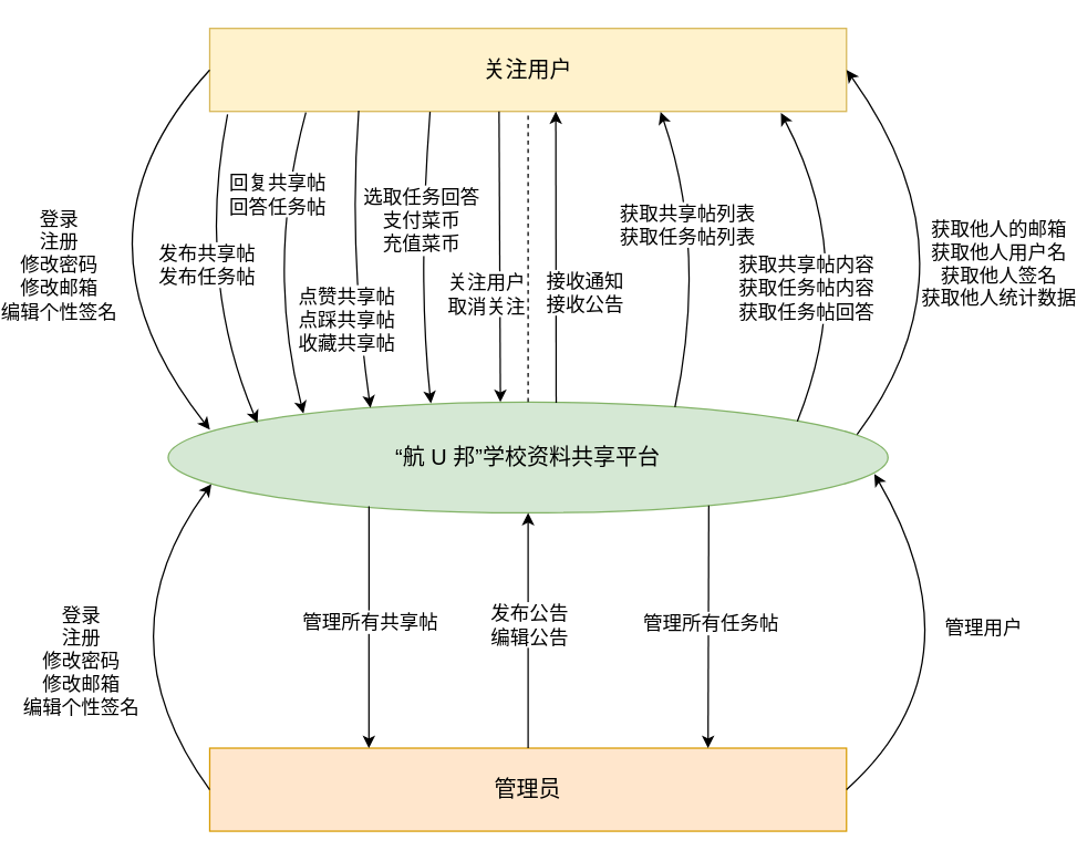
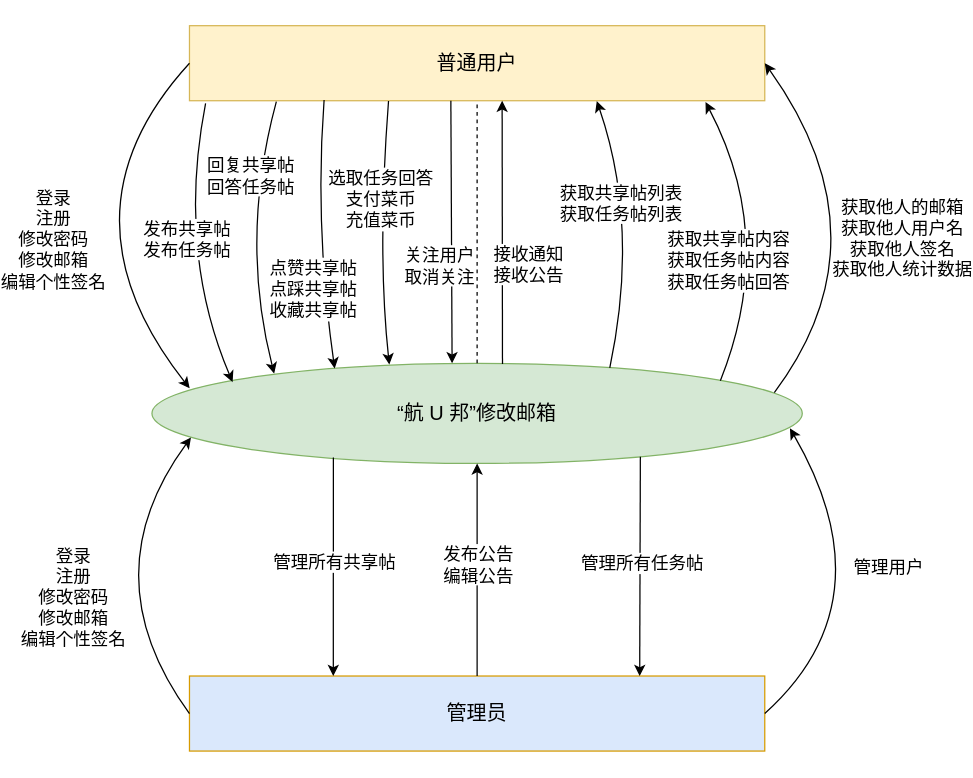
  <mxCell id="0" />
  <mxCell id="1" parent="0" />
- <mxCell id="2" value="&lt;font style=&quot;font-size: 16px;&quot;&gt;“航 U 邦”学校资料共享平台&lt;/font&gt;" style="ellipse;whiteSpace=wrap;html=1;fillColor=#d5e8d4;strokeColor=#82b366;" parent="1" vertex="1"><mxGeometry x="100" y="290" width="520" height="80" as="geometry" /></mxCell>
- <mxCell id="3" value="&lt;font style=&quot;font-size: 16px;&quot;&gt;关注用户&lt;/font&gt;" style="rounded=0;whiteSpace=wrap;html=1;fillColor=#fff2cc;strokeColor=#d6b656;" parent="1" vertex="1"><mxGeometry x="130" y="20" width="460" height="60" as="geometry" /></mxCell>
+ <mxCell id="2" value="&lt;font style=&quot;font-size: 16px;&quot;&gt;“航 U 邦”修改邮箱&lt;/font&gt;" style="ellipse;whiteSpace=wrap;html=1;fillColor=#d5e8d4;strokeColor=#82b366;" parent="1" vertex="1"><mxGeometry x="100" y="290" width="520" height="80" as="geometry" /></mxCell>
+ <mxCell id="3" value="&lt;font style=&quot;font-size: 16px;&quot;&gt;普通用户&lt;/font&gt;" style="rounded=0;whiteSpace=wrap;html=1;fillColor=#fff2cc;strokeColor=#d6b656;" parent="1" vertex="1"><mxGeometry x="130" y="20" width="460" height="60" as="geometry" /></mxCell>
  <mxCell id="4" value="" style="endArrow=none;dashed=1;html=1;rounded=0;entryX=0.5;entryY=1;entryDx=0;entryDy=0;" parent="1" source="2" target="3" edge="1"><mxGeometry width="50" height="50" relative="1" as="geometry"><mxPoint x="320" y="440" as="sourcePoint" /><mxPoint x="370" y="390" as="targetPoint" /></mxGeometry></mxCell>
  <mxCell id="5" value="" style="endArrow=classic;html=1;rounded=0;exitX=0;exitY=0.5;exitDx=0;exitDy=0;entryX=0.058;entryY=0.25;entryDx=0;entryDy=0;curved=1;entryPerimeter=0;" parent="1" source="3" target="2" edge="1"><mxGeometry width="50" height="50" relative="1" as="geometry"><mxPoint x="320" y="440" as="sourcePoint" /><mxPoint x="370" y="390" as="targetPoint" /><Array as="points"><mxPoint x="20" y="170" /></Array></mxGeometry></mxCell>
  <mxCell id="6" value="&lt;font style=&quot;font-size: 14px;&quot;&gt;登录&lt;/font&gt;&lt;div&gt;&lt;font style=&quot;font-size: 14px;&quot;&gt;注册&lt;/font&gt;&lt;/div&gt;&lt;div&gt;&lt;font style=&quot;font-size: 14px;&quot;&gt;修改密码&lt;/font&gt;&lt;/div&gt;&lt;div&gt;&lt;font style=&quot;font-size: 14px;&quot;&gt;修改邮箱&lt;/font&gt;&lt;/div&gt;&lt;div&gt;&lt;font style=&quot;font-size: 14px;&quot;&gt;编辑个性签名&lt;/font&gt;&lt;/div&gt;" style="edgeLabel;html=1;align=center;verticalAlign=middle;resizable=0;points=[];" parent="5" vertex="1" connectable="0"><mxGeometry x="-0.01" y="25" relative="1" as="geometry"><mxPoint x="-23" y="31" as="offset" /></mxGeometry></mxCell>
  <mxCell id="7" value="" style="endArrow=classic;html=1;rounded=0;entryX=1;entryY=0.5;entryDx=0;entryDy=0;curved=1;exitX=0.957;exitY=0.292;exitDx=0;exitDy=0;exitPerimeter=0;" parent="1" source="2" target="3" edge="1"><mxGeometry width="50" height="50" relative="1" as="geometry"><mxPoint x="600" y="310" as="sourcePoint" /><mxPoint x="370" y="380" as="targetPoint" /><Array as="points"><mxPoint x="690" y="190" /></Array></mxGeometry></mxCell>
  <mxCell id="8" value="&lt;div&gt;&lt;font style=&quot;font-size: 14px;&quot;&gt;获取他人的邮箱&lt;/font&gt;&lt;/div&gt;&lt;div&gt;&lt;font style=&quot;font-size: 14px;&quot;&gt;获取他人用户名&lt;/font&gt;&lt;/div&gt;&lt;div&gt;&lt;font style=&quot;font-size: 14px;&quot;&gt;获取他人签名&lt;/font&gt;&lt;/div&gt;&lt;div&gt;&lt;font style=&quot;font-size: 14px;&quot;&gt;获取他人统计数据&lt;/font&gt;&lt;/div&gt;" style="edgeLabel;html=1;align=center;verticalAlign=middle;resizable=0;points=[];" parent="7" vertex="1" connectable="0"><mxGeometry x="0.183" y="27" relative="1" as="geometry"><mxPoint x="54" y="15" as="offset" /></mxGeometry></mxCell>
  <mxCell id="9" value="" style="endArrow=classic;html=1;rounded=0;entryX=0.124;entryY=0.188;entryDx=0;entryDy=0;entryPerimeter=0;exitX=0.028;exitY=1.034;exitDx=0;exitDy=0;exitPerimeter=0;curved=1;" parent="1" source="3" target="2" edge="1"><mxGeometry width="50" height="50" relative="1" as="geometry"><mxPoint x="150" y="80" as="sourcePoint" /><mxPoint x="150" y="300" as="targetPoint" /><Array as="points"><mxPoint x="120" y="200" /></Array></mxGeometry></mxCell>
  <mxCell id="10" value="&lt;font style=&quot;font-size: 14px;&quot;&gt;发布共享帖&lt;/font&gt;&lt;div&gt;&lt;font style=&quot;font-size: 14px;&quot;&gt;发布任务帖&lt;/font&gt;&lt;/div&gt;" style="edgeLabel;html=1;align=center;verticalAlign=middle;resizable=0;points=[];" parent="9" vertex="1" connectable="0"><mxGeometry x="-0.171" y="3" relative="1" as="geometry"><mxPoint y="13" as="offset" /></mxGeometry></mxCell>
  <mxCell id="11" value="" style="endArrow=classic;html=1;rounded=0;entryX=0.188;entryY=0.102;entryDx=0;entryDy=0;curved=1;entryPerimeter=0;exitX=0.151;exitY=1.013;exitDx=0;exitDy=0;exitPerimeter=0;" parent="1" target="2" edge="1" source="3"><mxGeometry width="50" height="50" relative="1" as="geometry"><mxPoint x="174" y="80" as="sourcePoint" /><mxPoint x="221.28" y="300" as="targetPoint" /><Array as="points"><mxPoint x="170" y="190" /></Array></mxGeometry></mxCell>
  <mxCell id="12" value="&lt;font style=&quot;font-size: 14px;&quot;&gt;回复共享帖&lt;/font&gt;&lt;div&gt;&lt;font style=&quot;font-size: 14px;&quot;&gt;回答任务帖&lt;/font&gt;&lt;/div&gt;" style="edgeLabel;html=1;align=center;verticalAlign=middle;resizable=0;points=[];" parent="11" vertex="1" connectable="0"><mxGeometry x="-0.19" y="3" relative="1" as="geometry"><mxPoint y="-30" as="offset" /></mxGeometry></mxCell>
  <mxCell id="13" value="" style="endArrow=classic;html=1;rounded=0;exitX=0.234;exitY=0.991;exitDx=0;exitDy=0;exitPerimeter=0;entryX=0.281;entryY=0.052;entryDx=0;entryDy=0;entryPerimeter=0;curved=1;" parent="1" source="3" target="2" edge="1"><mxGeometry width="50" height="50" relative="1" as="geometry"><mxPoint x="251.9" y="81.08" as="sourcePoint" /><mxPoint x="266.92" y="290" as="targetPoint" /><Array as="points"><mxPoint x="230" y="180" /></Array></mxGeometry></mxCell>
  <mxCell id="14" value="&lt;font style=&quot;font-size: 14px;&quot;&gt;点赞共享帖&lt;/font&gt;&lt;div&gt;&lt;font style=&quot;font-size: 14px;&quot;&gt;点踩共享帖&lt;/font&gt;&lt;/div&gt;&lt;div&gt;&lt;font style=&quot;font-size: 14px;&quot;&gt;收藏共享帖&lt;/font&gt;&lt;/div&gt;" style="edgeLabel;html=1;align=center;verticalAlign=middle;resizable=0;points=[];" parent="13" vertex="1" connectable="0"><mxGeometry x="0.386" relative="1" as="geometry"><mxPoint x="-8" y="2" as="offset" /></mxGeometry></mxCell>
  <mxCell id="15" value="" style="endArrow=classic;html=1;rounded=0;" parent="1" edge="1"><mxGeometry width="50" height="50" relative="1" as="geometry"><mxPoint x="339" y="80" as="sourcePoint" /><mxPoint x="340" y="290" as="targetPoint" /></mxGeometry></mxCell>
  <mxCell id="16" value="&lt;font style=&quot;font-size: 14px;&quot;&gt;关注用户&lt;/font&gt;&lt;div&gt;&lt;font style=&quot;font-size: 14px;&quot;&gt;取消关注&lt;/font&gt;&lt;/div&gt;" style="edgeLabel;html=1;align=center;verticalAlign=middle;resizable=0;points=[];" parent="15" vertex="1" connectable="0"><mxGeometry x="0.193" y="-3" relative="1" as="geometry"><mxPoint x="-7" y="6" as="offset" /></mxGeometry></mxCell>
  <mxCell id="17" value="" style="endArrow=classic;html=1;rounded=0;exitX=0.346;exitY=1.004;exitDx=0;exitDy=0;exitPerimeter=0;entryX=0.365;entryY=0.012;entryDx=0;entryDy=0;entryPerimeter=0;curved=1;" parent="1" source="3" target="2" edge="1"><mxGeometry width="50" height="50" relative="1" as="geometry"><mxPoint x="310.78" y="90" as="sourcePoint" /><mxPoint x="312.68" y="297.22" as="targetPoint" /><Array as="points"><mxPoint x="280" y="200" /></Array></mxGeometry></mxCell>
  <mxCell id="18" value="&lt;font style=&quot;font-size: 14px;&quot;&gt;选取任务回答&lt;/font&gt;&lt;div&gt;&lt;font style=&quot;font-size: 14px;&quot;&gt;支付菜币&lt;/font&gt;&lt;/div&gt;&lt;div&gt;&lt;font style=&quot;font-size: 14px;&quot;&gt;充值菜币&lt;/font&gt;&lt;/div&gt;" style="edgeLabel;html=1;align=center;verticalAlign=middle;resizable=0;points=[];" parent="17" vertex="1" connectable="0"><mxGeometry x="-0.363" y="-2" relative="1" as="geometry"><mxPoint y="12" as="offset" /></mxGeometry></mxCell>
  <mxCell id="19" value="" style="endArrow=classic;html=1;rounded=0;exitX=0.539;exitY=0.007;exitDx=0;exitDy=0;exitPerimeter=0;" parent="1" source="2" edge="1"><mxGeometry width="50" height="50" relative="1" as="geometry"><mxPoint x="380" y="290" as="sourcePoint" /><mxPoint x="380" y="80" as="targetPoint" /></mxGeometry></mxCell>
  <mxCell id="20" value="&lt;span style=&quot;font-size: 14px;&quot;&gt;接收通知&lt;/span&gt;&lt;div&gt;&lt;span style=&quot;font-size: 14px;&quot;&gt;接收公告&lt;/span&gt;&lt;/div&gt;" style="edgeLabel;html=1;align=center;verticalAlign=middle;resizable=0;points=[];" parent="19" vertex="1" connectable="0"><mxGeometry x="0.125" y="-1" relative="1" as="geometry"><mxPoint x="19" y="38" as="offset" /></mxGeometry></mxCell>
  <mxCell id="21" value="" style="endArrow=classic;html=1;rounded=0;entryX=0.708;entryY=1.004;entryDx=0;entryDy=0;entryPerimeter=0;exitX=0.704;exitY=0.045;exitDx=0;exitDy=0;exitPerimeter=0;curved=1;" parent="1" source="2" target="3" edge="1"><mxGeometry width="50" height="50" relative="1" as="geometry"><mxPoint x="470" y="330" as="sourcePoint" /><mxPoint x="520" y="280" as="targetPoint" /><Array as="points"><mxPoint x="490" y="180" /></Array></mxGeometry></mxCell>
  <mxCell id="22" value="&lt;font style=&quot;font-size: 14px;&quot;&gt;获取共享帖列表&lt;/font&gt;&lt;div&gt;&lt;font style=&quot;font-size: 14px;&quot;&gt;获取任务帖列表&lt;/font&gt;&lt;/div&gt;" style="edgeLabel;html=1;align=center;verticalAlign=middle;resizable=0;points=[];" parent="21" vertex="1" connectable="0"><mxGeometry x="0.306" y="6" relative="1" as="geometry"><mxPoint y="7" as="offset" /></mxGeometry></mxCell>
  <mxCell id="23" value="" style="endArrow=classic;html=1;rounded=0;entryX=0.897;entryY=1.018;entryDx=0;entryDy=0;entryPerimeter=0;curved=1;exitX=0.874;exitY=0.174;exitDx=0;exitDy=0;exitPerimeter=0;" parent="1" source="2" target="3" edge="1"><mxGeometry width="50" height="50" relative="1" as="geometry"><mxPoint x="550" y="300" as="sourcePoint" /><mxPoint x="520" y="280" as="targetPoint" /><Array as="points"><mxPoint x="600" y="190" /></Array></mxGeometry></mxCell>
  <mxCell id="24" value="&lt;font style=&quot;font-size: 14px;&quot;&gt;获取共享帖内容&lt;/font&gt;&lt;div&gt;&lt;font style=&quot;font-size: 14px;&quot;&gt;获取任务帖内容&lt;/font&gt;&lt;/div&gt;&lt;div&gt;&lt;font style=&quot;font-size: 14px;&quot;&gt;获取任务帖回答&lt;/font&gt;&lt;/div&gt;" style="edgeLabel;html=1;align=center;verticalAlign=middle;resizable=0;points=[];" parent="23" vertex="1" connectable="0"><mxGeometry x="-0.114" y="17" relative="1" as="geometry"><mxPoint x="-19" y="11" as="offset" /></mxGeometry></mxCell>
- <mxCell id="25" value="&lt;font style=&quot;font-size: 16px;&quot;&gt;管理员&lt;/font&gt;" style="rounded=0;whiteSpace=wrap;html=1;fillColor=#ffe6cc;strokeColor=#d79b00;" parent="1" vertex="1"><mxGeometry x="130" y="540" width="460" height="60" as="geometry" /></mxCell>
+ <mxCell id="25" value="&lt;font style=&quot;font-size: 16px;&quot;&gt;管理员&lt;/font&gt;" style="rounded=0;whiteSpace=wrap;html=1;fillColor=#dae8fc;strokeColor=#d79b00;" parent="1" vertex="1"><mxGeometry x="130" y="540" width="460" height="60" as="geometry" /></mxCell>
  <mxCell id="26" value="" style="endArrow=classic;html=1;rounded=0;exitX=0;exitY=0.5;exitDx=0;exitDy=0;entryX=0.06;entryY=0.74;entryDx=0;entryDy=0;curved=1;entryPerimeter=0;" parent="1" source="25" target="2" edge="1"><mxGeometry width="50" height="50" relative="1" as="geometry"><mxPoint x="90" y="350" as="sourcePoint" /><mxPoint x="90" y="610" as="targetPoint" /><Array as="points"><mxPoint x="50" y="460" /></Array></mxGeometry></mxCell>
  <mxCell id="27" value="&lt;font style=&quot;font-size: 14px;&quot;&gt;登录&lt;/font&gt;&lt;div&gt;&lt;font style=&quot;font-size: 14px;&quot;&gt;注册&lt;/font&gt;&lt;/div&gt;&lt;div&gt;&lt;font style=&quot;font-size: 14px;&quot;&gt;修改密码&lt;/font&gt;&lt;/div&gt;&lt;div&gt;&lt;font style=&quot;font-size: 14px;&quot;&gt;修改邮箱&lt;/font&gt;&lt;/div&gt;&lt;div&gt;&lt;font style=&quot;font-size: 14px;&quot;&gt;编辑个性签名&lt;/font&gt;&lt;/div&gt;" style="edgeLabel;html=1;align=center;verticalAlign=middle;resizable=0;points=[];" parent="26" vertex="1" connectable="0"><mxGeometry x="-0.01" y="25" relative="1" as="geometry"><mxPoint x="6" y="1" as="offset" /></mxGeometry></mxCell>
  <mxCell id="28" value="" style="endArrow=classic;html=1;rounded=0;exitX=0.5;exitY=0;exitDx=0;exitDy=0;entryX=0.5;entryY=1;entryDx=0;entryDy=0;" parent="1" source="25" target="2" edge="1"><mxGeometry width="50" height="50" relative="1" as="geometry"><mxPoint x="360" y="350" as="sourcePoint" /><mxPoint x="410" y="300" as="targetPoint" /></mxGeometry></mxCell>
  <mxCell id="29" value="&lt;div&gt;&lt;font style=&quot;font-size: 14px;&quot;&gt;发布公告&lt;/font&gt;&lt;/div&gt;&lt;font style=&quot;font-size: 14px;&quot;&gt;编辑公告&lt;/font&gt;" style="edgeLabel;html=1;align=center;verticalAlign=middle;resizable=0;points=[];" parent="28" vertex="1" connectable="0"><mxGeometry x="-0.132" y="1" relative="1" as="geometry"><mxPoint x="1" y="-16" as="offset" /></mxGeometry></mxCell>
  <mxCell id="30" value="" style="endArrow=classic;html=1;rounded=0;exitX=0.279;exitY=0.942;exitDx=0;exitDy=0;entryX=0.25;entryY=0;entryDx=0;entryDy=0;exitPerimeter=0;" parent="1" source="2" target="25" edge="1"><mxGeometry width="50" height="50" relative="1" as="geometry"><mxPoint x="360" y="350" as="sourcePoint" /><mxPoint x="410" y="300" as="targetPoint" /></mxGeometry></mxCell>
  <mxCell id="31" value="&lt;font style=&quot;font-size: 14px;&quot;&gt;管理所有共享帖&lt;/font&gt;" style="edgeLabel;html=1;align=center;verticalAlign=middle;resizable=0;points=[];" parent="30" vertex="1" connectable="0"><mxGeometry x="-0.049" relative="1" as="geometry"><mxPoint as="offset" /></mxGeometry></mxCell>
  <mxCell id="32" value="" style="endArrow=classic;html=1;rounded=0;exitX=0.751;exitY=0.933;exitDx=0;exitDy=0;exitPerimeter=0;" parent="1" source="2" edge="1"><mxGeometry width="50" height="50" relative="1" as="geometry"><mxPoint x="360" y="350" as="sourcePoint" /><mxPoint x="490" y="540" as="targetPoint" /></mxGeometry></mxCell>
  <mxCell id="33" value="&lt;font style=&quot;font-size: 14px;&quot;&gt;管理所有任务帖&lt;/font&gt;" style="edgeLabel;html=1;align=center;verticalAlign=middle;resizable=0;points=[];" parent="32" vertex="1" connectable="0"><mxGeometry x="-0.154" y="1" relative="1" as="geometry"><mxPoint y="11" as="offset" /></mxGeometry></mxCell>
  <mxCell id="34" value="" style="endArrow=classic;html=1;rounded=0;entryX=0.981;entryY=0.648;entryDx=0;entryDy=0;curved=1;exitX=1;exitY=0.5;exitDx=0;exitDy=0;entryPerimeter=0;" parent="1" source="25" target="2" edge="1"><mxGeometry width="50" height="50" relative="1" as="geometry"><mxPoint x="598" y="573" as="sourcePoint" /><mxPoint x="590" y="310" as="targetPoint" /><Array as="points"><mxPoint x="690" y="480" /></Array></mxGeometry></mxCell>
  <mxCell id="35" value="&lt;div&gt;&lt;span style=&quot;font-size: 14px;&quot;&gt;管理用户&lt;/span&gt;&lt;/div&gt;" style="edgeLabel;html=1;align=center;verticalAlign=middle;resizable=0;points=[];" parent="34" vertex="1" connectable="0"><mxGeometry x="0.183" y="27" relative="1" as="geometry"><mxPoint x="42" y="-7" as="offset" /></mxGeometry></mxCell>
